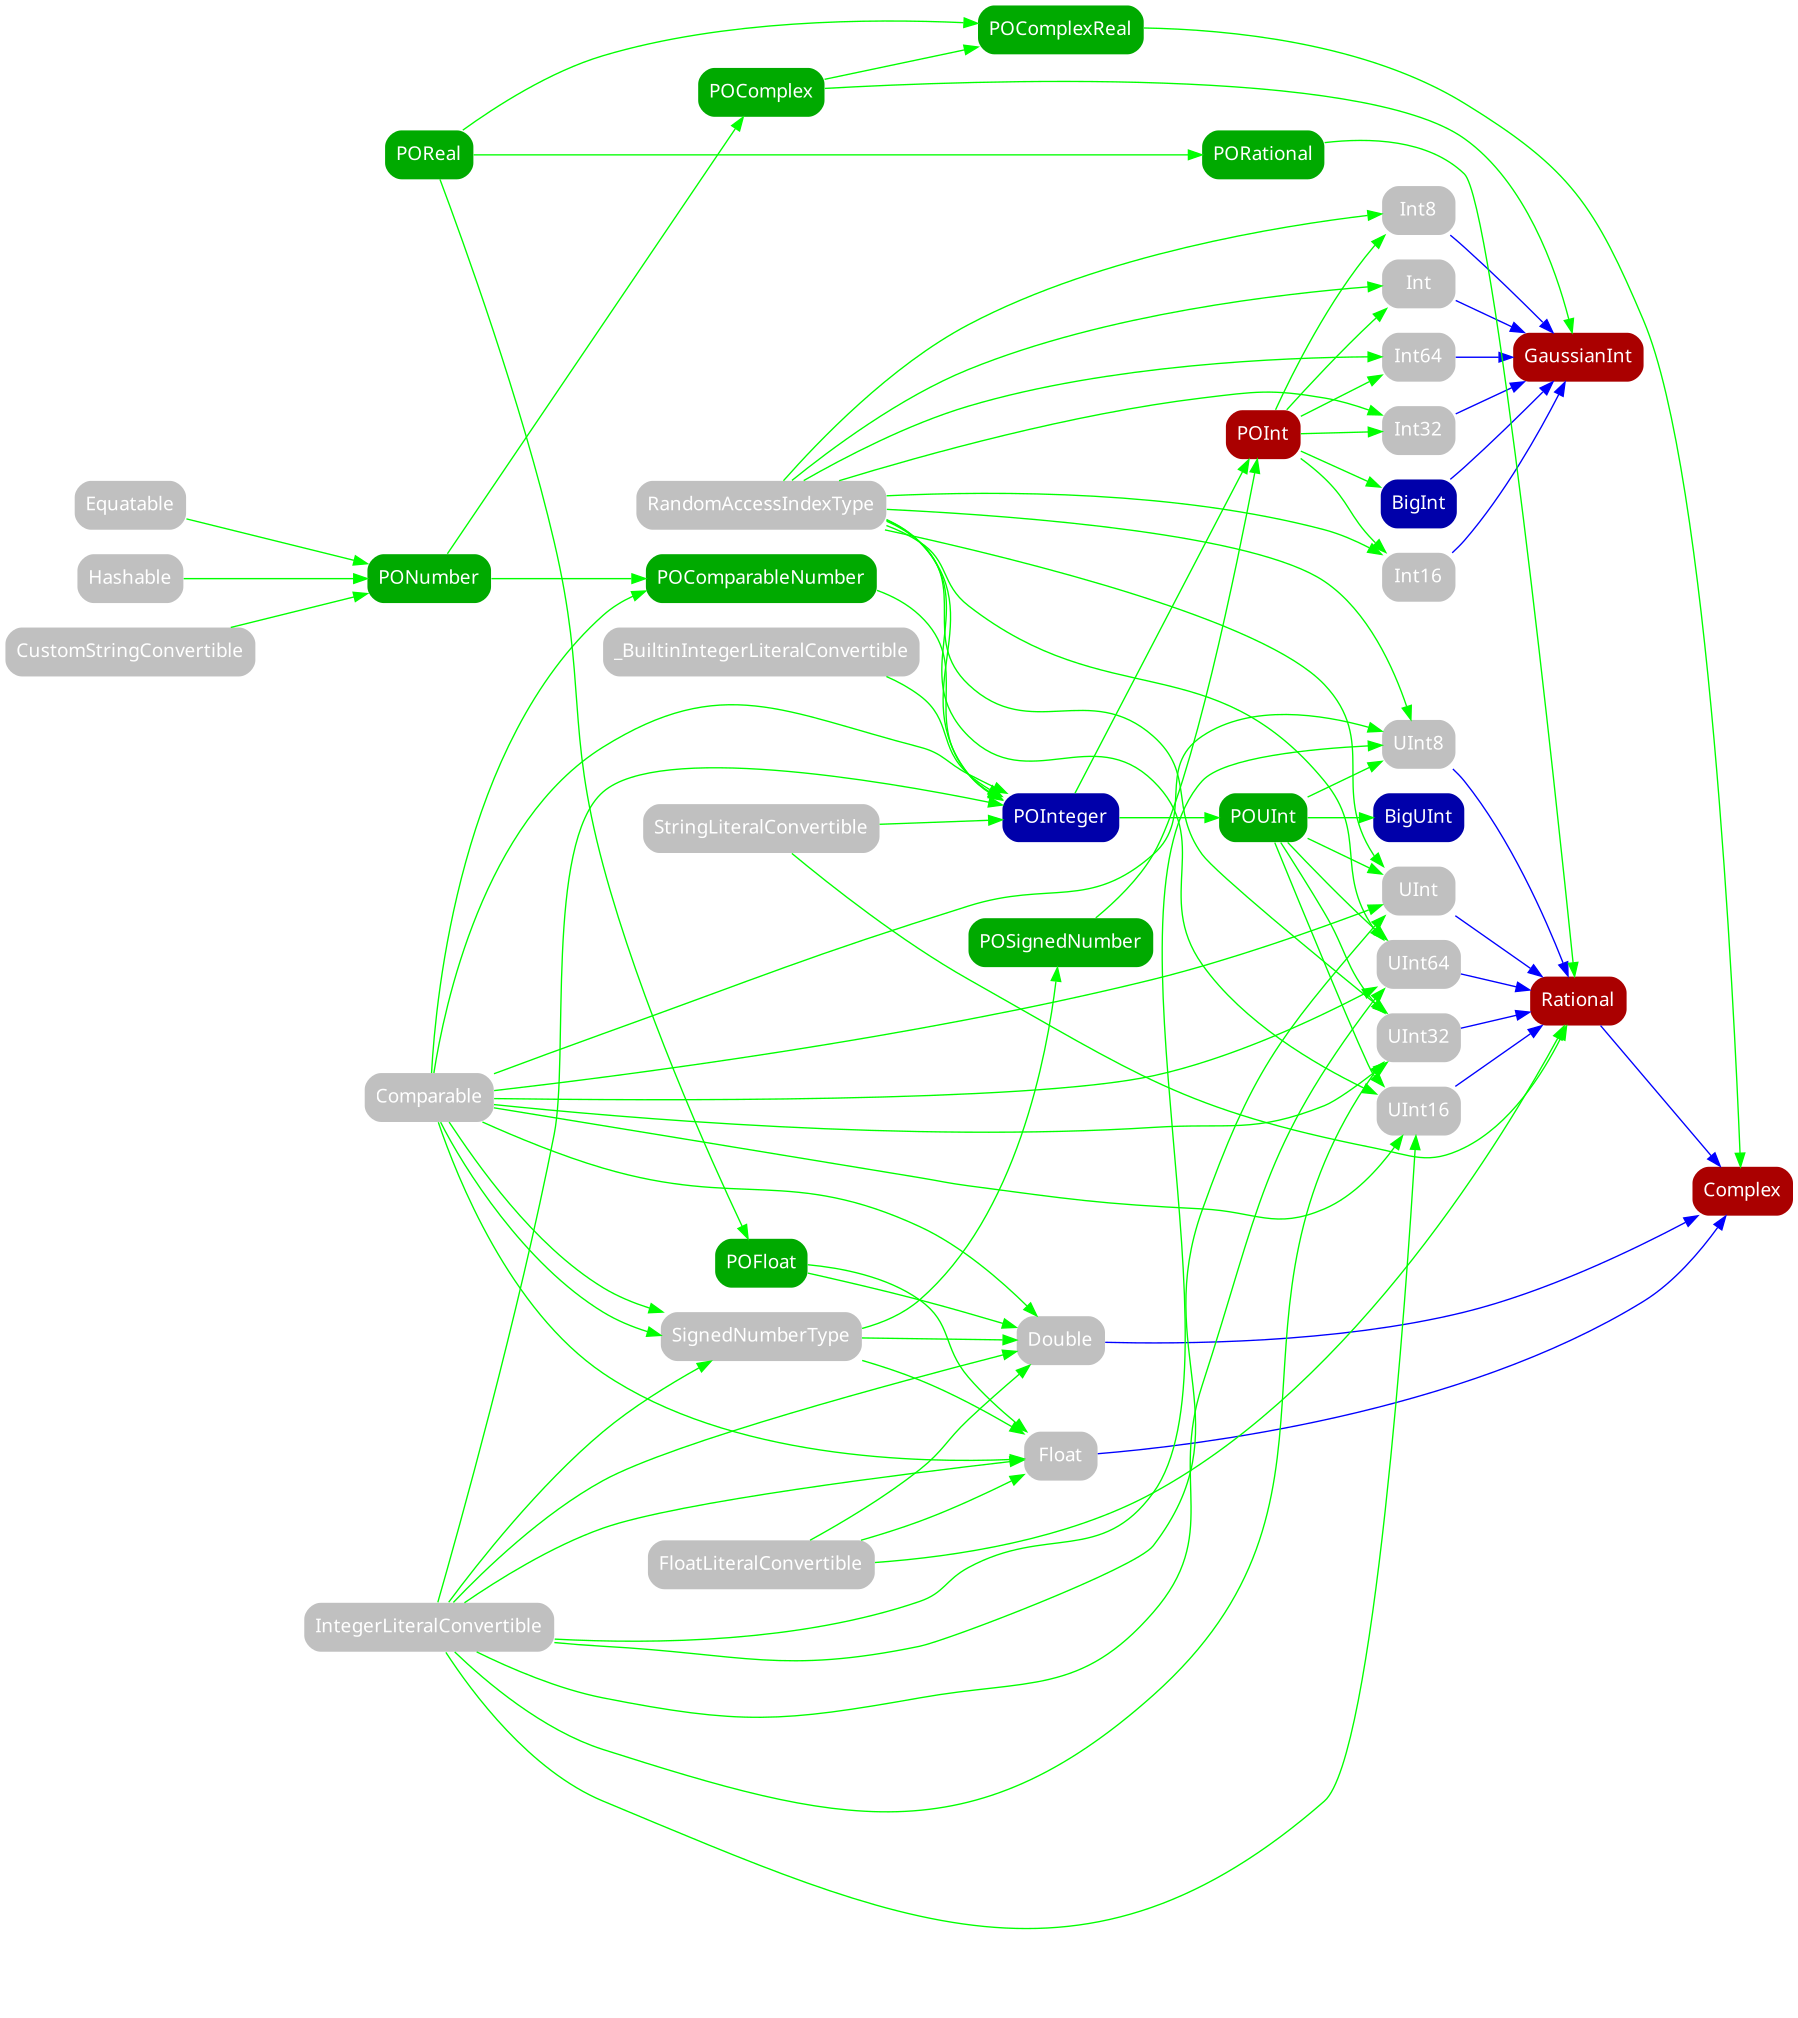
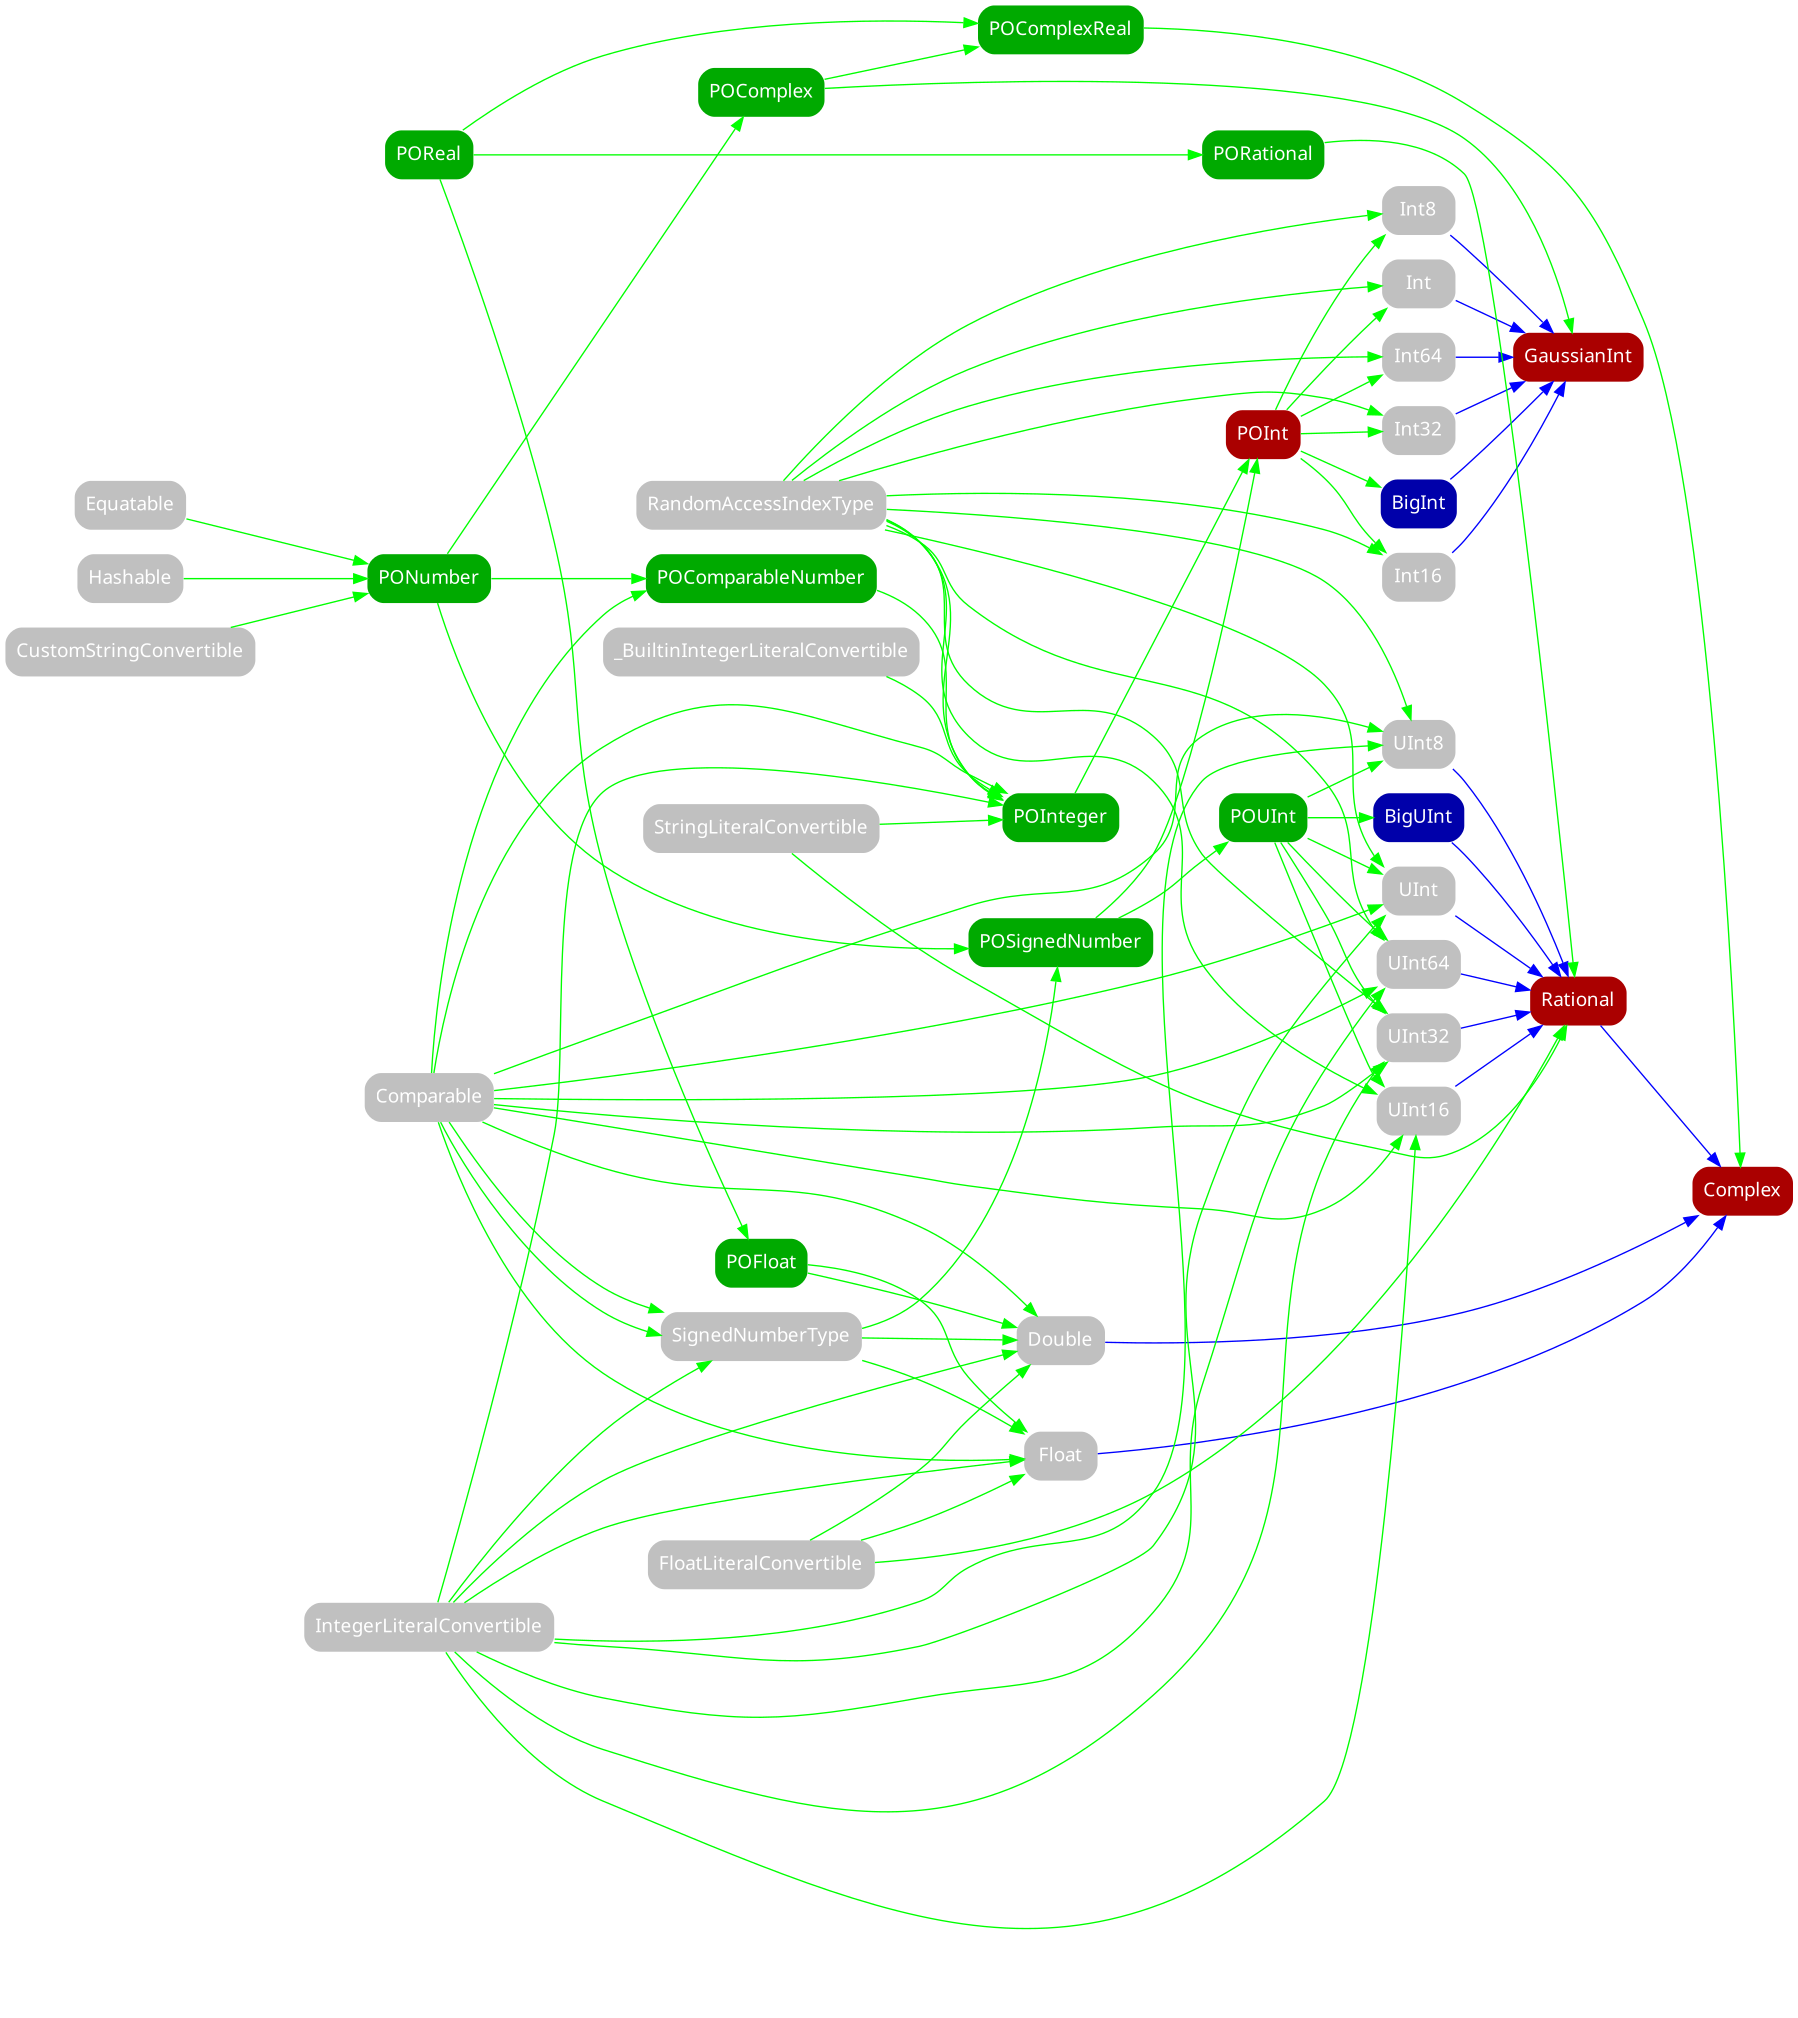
  digraph {
    rankdir=LR
    node [fillcolor=gray fontcolor=white fontname="San Francisco" peripheries=0 shape=box style="filled, rounded"]
    edge [color=green]
    GaussianInt [fillcolor="#aa0000"]
    Int64
    Int32
    Int16
    Int8
    Int
    Rational [fillcolor="#aa0000"]
    UInt64
    Complex [fillcolor="#aa0000"]
    UInt32
    UInt16
    UInt8
    UInt
    Double
    Float
    PONumber [fillcolor="#00aa00"]
    Equatable
    POComparableNumber [fillcolor="#00aa00"]
    POSignedNumber [fillcolor="#00aa00"]
    POComplex [fillcolor="#00aa00"]
    Hashable
    CustomStringConvertible
    Comparable
    SignedNumberType
-   POInteger [fillcolor="#0000aa"]
+   POInteger [fillcolor="#00aa00"]
    POInt [fillcolor="#aa0000"]
    POUInt [fillcolor="#00aa00"]
    RandomAccessIndexType
    IntegerLiteralConvertible
    StringLiteralConvertible
    FloatLiteralConvertible
    _BuiltinIntegerLiteralConvertible
    POComplexReal [fillcolor="#00aa00"]
    BigInt [fillcolor="#0000aa"]
    POReal [fillcolor="#00aa00"]
    POFloat [fillcolor="#00aa00"]
    PORational [fillcolor="#00aa00"]
    BigUInt [fillcolor="#0000aa"]
    Int64 -> GaussianInt [color=blue]
    Int32 -> GaussianInt [color=blue]
    Int16 -> GaussianInt [color=blue]
    Int8 -> GaussianInt [color=blue]
    Int -> GaussianInt [color=blue]
    Rational -> Complex [color=blue]
    UInt64 -> Rational [color=blue]
    UInt32 -> Rational [color=blue]
    UInt16 -> Rational [color=blue]
    UInt8 -> Rational [color=blue]
    UInt -> Rational [color=blue]
    Double -> Complex [color=blue]
    Float -> Complex [color=blue]
    PONumber -> POComparableNumber
+   PONumber -> POSignedNumber
    PONumber -> POComplex
    Equatable -> PONumber
    POComparableNumber -> POInteger
    POSignedNumber -> POInt
    POComplex -> GaussianInt
    POComplex -> POComplexReal
    Hashable -> PONumber
    CustomStringConvertible -> PONumber
    Comparable -> UInt64
    Comparable -> UInt32
    Comparable -> UInt16
    Comparable -> UInt8
    Comparable -> UInt
    Comparable -> Double
    Comparable -> Float
    Comparable -> POComparableNumber
    Comparable -> SignedNumberType
    Comparable -> SignedNumberType
    Comparable -> POInteger
    SignedNumberType -> Double
    SignedNumberType -> Float
    SignedNumberType -> POSignedNumber
    POInteger -> POInt
-   POInteger -> POUInt
+   POSignedNumber -> POUInt
    POInt -> Int64
    POInt -> Int32
    POInt -> Int16
    POInt -> Int8
    POInt -> Int
    POInt -> BigInt
    POUInt -> UInt64
    POUInt -> UInt32
    POUInt -> UInt16
    POUInt -> UInt8
    POUInt -> UInt
    POUInt -> BigUInt
    RandomAccessIndexType -> Int64
    RandomAccessIndexType -> Int32
    RandomAccessIndexType -> Int16
    RandomAccessIndexType -> Int8
    RandomAccessIndexType -> Int
    RandomAccessIndexType -> UInt64
    RandomAccessIndexType -> UInt32
    RandomAccessIndexType -> UInt16
    RandomAccessIndexType -> UInt8
    RandomAccessIndexType -> UInt
    RandomAccessIndexType -> POInteger
    IntegerLiteralConvertible -> UInt64
    IntegerLiteralConvertible -> UInt32
    IntegerLiteralConvertible -> UInt16
    IntegerLiteralConvertible -> UInt8
    IntegerLiteralConvertible -> UInt
    IntegerLiteralConvertible -> Double
    IntegerLiteralConvertible -> Float
    IntegerLiteralConvertible -> SignedNumberType
    IntegerLiteralConvertible -> POInteger
    StringLiteralConvertible -> Rational
    StringLiteralConvertible -> POInteger
    FloatLiteralConvertible -> Rational
    FloatLiteralConvertible -> Double
    FloatLiteralConvertible -> Float
    _BuiltinIntegerLiteralConvertible -> POInteger
    POComplexReal -> Complex
    BigInt -> GaussianInt [color=blue]
    POReal -> POComplexReal
    POReal -> POFloat
    POReal -> PORational
    POFloat -> Double
    POFloat -> Float
    PORational -> Rational
+   BigUInt -> Rational [color=blue]
  }
